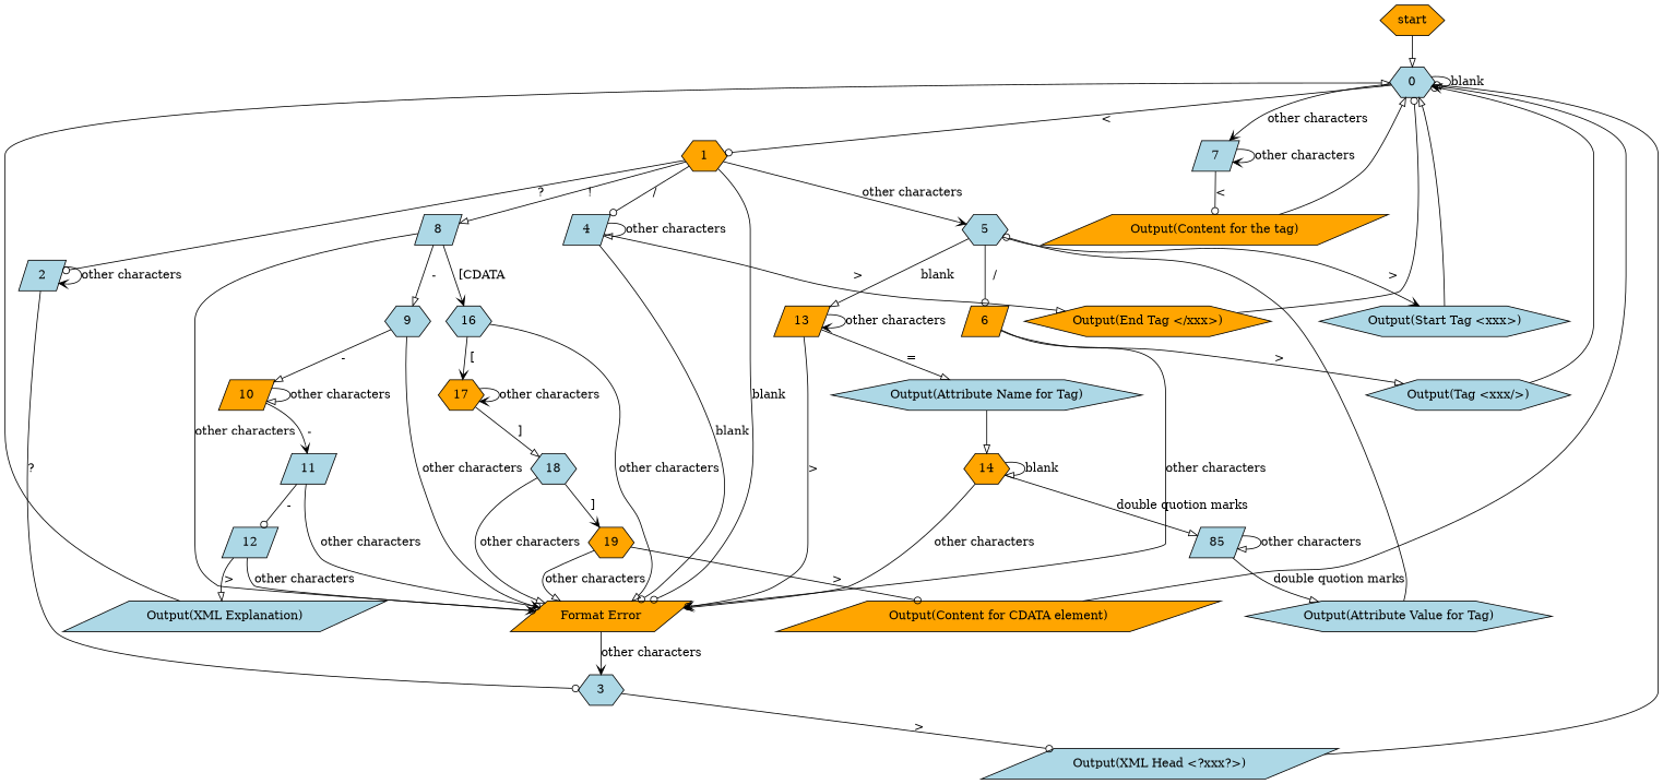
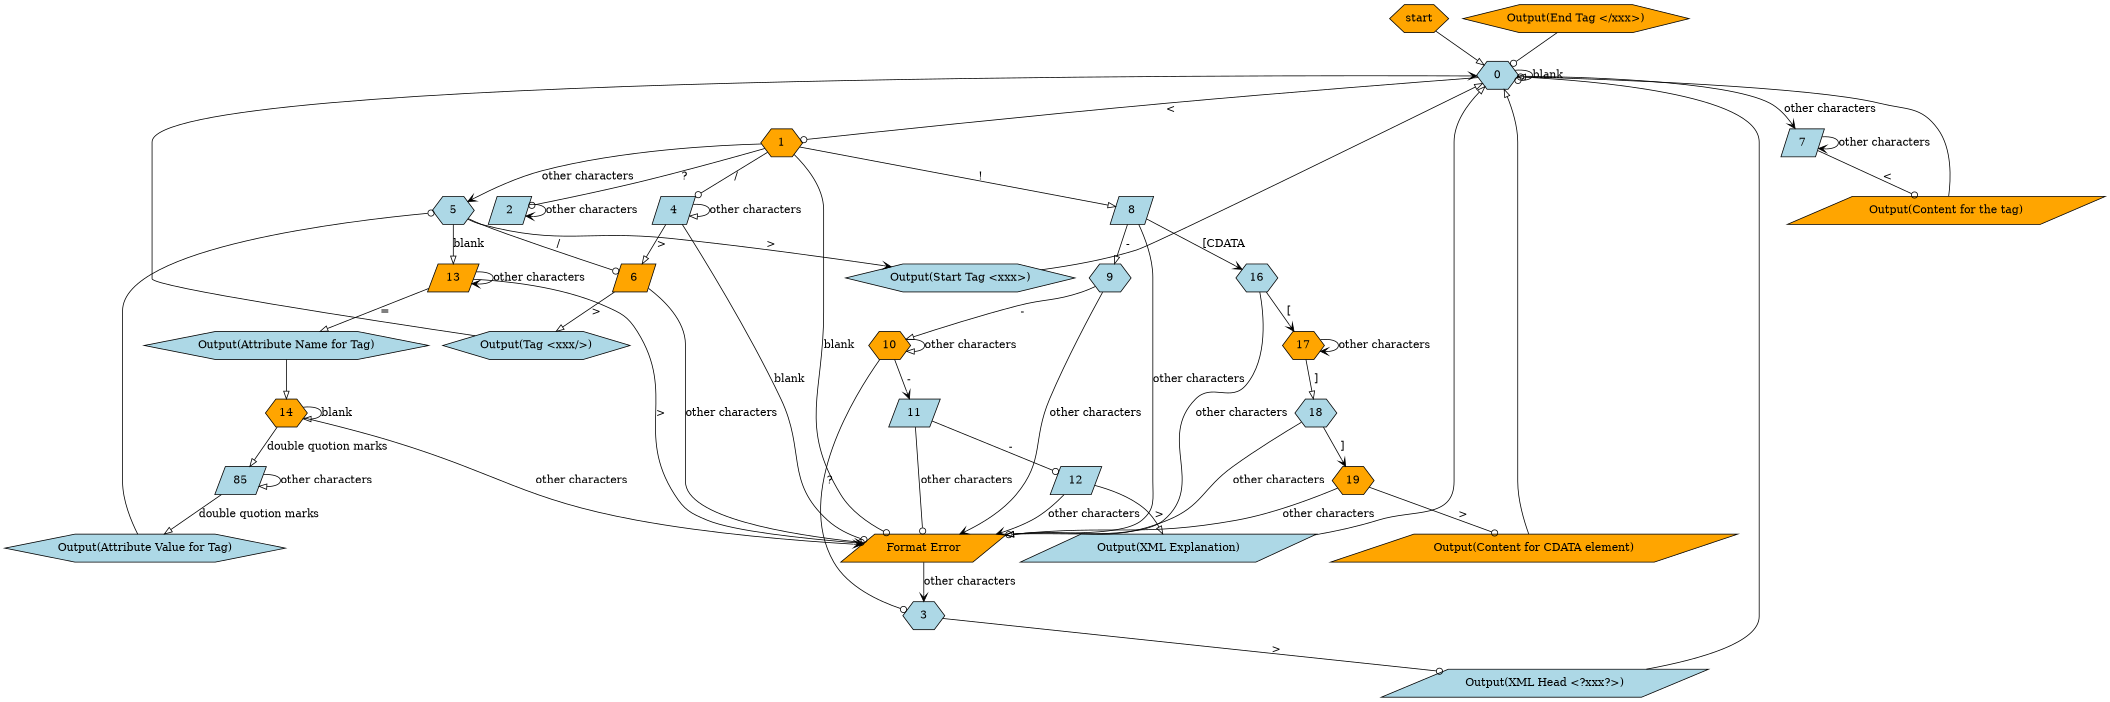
  digraph {
    node [fillcolor=lightblue shape=hexagon style=filled]
    edge [arrowhead=onormal]
    n1 [fillcolor=orange label=start]
    n2 [label=0]
    n3 [fillcolor=orange label=1]
    n4 [label=7 shape=parallelogram]
    n5 [label=2 shape=parallelogram]
    n6 [label=4 shape=parallelogram]
    n7 [label=5]
    n8 [fillcolor=orange label="Format Error" shape=parallelogram]
    n9 [label=8 shape=parallelogram]
    n10 [fillcolor=orange label="Output(Content for the tag)" shape=parallelogram]
    n11 [label=3]
    n12 [fillcolor=orange label="Output(End Tag </xxx>)"]
    n13 [fillcolor=orange label=6 shape=parallelogram]
    n14 [label="Output(Start Tag <xxx>)"]
    n15 [fillcolor=orange label=13 shape=parallelogram]
    n16 [label=9]
    n17 [label=16]
    n18 [label="Output(XML Head <?xxx?>)" shape=parallelogram]
    n19 [label="Output(Tag <xxx/>)"]
    n20 [label="Output(Attribute Name for Tag)"]
-   n21 [fillcolor=orange label=10 shape=parallelogram]
+   n21 [fillcolor=orange label=10]
    n22 [fillcolor=orange label=17]
    n23 [label=11 shape=parallelogram]
    n24 [label=12 shape=parallelogram]
    n25 [label="Output(XML Explanation)" shape=parallelogram]
    n26 [fillcolor=orange label=14]
    n27 [label=85 shape=parallelogram]
    n28 [label="Output(Attribute Value for Tag)"]
    n29 [label=18]
    n30 [fillcolor=orange label=19]
    n31 [fillcolor=orange label="Output(Content for CDATA element)" shape=parallelogram]
    n1 -> n2
    n2 -> n2 [arrowhead=odot label=blank]
    n2 -> n3 [arrowhead=odot label="<"]
    n2 -> n4 [arrowhead=vee label="other characters"]
    n3 -> n5 [arrowhead=odot label="?"]
    n3 -> n6 [arrowhead=odot label="/"]
    n3 -> n7 [arrowhead=vee label="other characters"]
    n3 -> n8 [arrowhead=odot label=blank]
    n3 -> n9 [label="!"]
    n4 -> n4 [arrowhead=vee label="other characters"]
    n4 -> n10 [arrowhead=odot label="<"]
    n5 -> n5 [arrowhead=vee label="other characters"]
-   n5 -> n11 [arrowhead=odot label="?"]
+   n21 -> n11 [arrowhead=odot label="?"]
    n6 -> n6 [label="other characters"]
    n6 -> n8 [arrowhead=odot label=blank]
-   n6 -> n12 [label=">"]
+   n6 -> n13 [label=">"]
    n7 -> n13 [arrowhead=odot label="  /  "]
    n7 -> n14 [arrowhead=vee label=">"]
    n7 -> n15 [label=blank]
    n8 -> n11 [arrowhead=vee label="other characters"]
    n9 -> n8 [arrowhead=odot label="other characters"]
    n9 -> n16 [label=" - "]
    n9 -> n17 [arrowhead=vee label="[CDATA"]
    n10 -> n2
    n11 -> n18 [arrowhead=odot label=">"]
    n12 -> n2 [arrowhead=odot]
    n13 -> n8 [arrowhead=odot label="other characters"]
    n13 -> n19 [label=">"]
    n14 -> n2
    n15 -> n8 [arrowhead=vee label=">"]
    n15 -> n15 [arrowhead=vee label="other characters"]
    n15 -> n20 [label="="]
    n16 -> n8 [arrowhead=vee label="other characters"]
    n16 -> n21 [label=" - "]
    n17 -> n8 [label="other characters"]
    n17 -> n22 [arrowhead=vee label=" [ "]
    n18 -> n2 [arrowhead=odot]
    n19 -> n2 [arrowhead=vee]
    n20 -> n26
    n21 -> n21 [label="other characters"]
    n21 -> n23 [arrowhead=vee label=" - "]
    n22 -> n22 [arrowhead=vee label="other characters"]
    n22 -> n29 [label=" ] "]
    n23 -> n8 [arrowhead=odot label="other characters"]
    n23 -> n24 [arrowhead=odot label=" - "]
    n24 -> n8 [arrowhead=vee label="other characters"]
    n24 -> n25 [label=">"]
    n25 -> n2
    n26 -> n8 [arrowhead=vee label="other characters"]
    n26 -> n26 [label=blank]
    n26 -> n27 [label="double quotion marks"]
    n27 -> n27 [label="other characters"]
    n27 -> n28 [label="double quotion marks"]
    n28 -> n7 [arrowhead=odot]
    n29 -> n8 [label="other characters"]
    n29 -> n30 [arrowhead=vee label=" ] "]
    n30 -> n8 [label="other characters"]
    n30 -> n31 [arrowhead=odot label=" > "]
    n31 -> n2
  }
